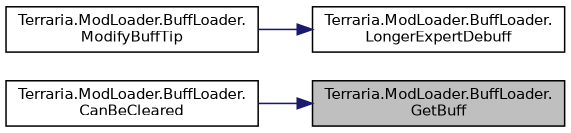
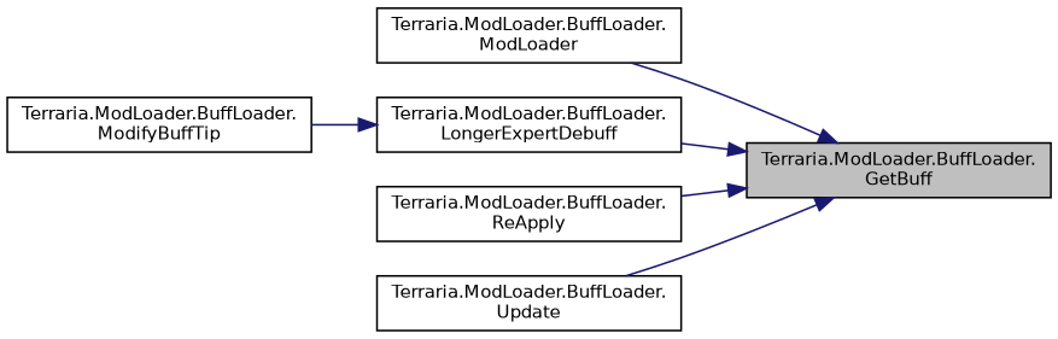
  digraph {
    rankdir=RL
    node [color=black fillcolor=white fontname=Helvetica fontsize=10 shape=record style=filled]
    edge [color=midnightblue dir=back fontname=Helvetica fontsize=10 labelfontname=Helvetica labelfontsize=10 style=solid]
    n1 [fillcolor=grey75 fontcolor=black height=0.2 label="Terraria.ModLoader.BuffLoader.\lGetBuff" width=0.4]
-   n2 [height=0.2 label="Terraria.ModLoader.BuffLoader.\lCanBeCleared" width=0.4]
+   n2 [height=0.2 label="Terraria.ModLoader.BuffLoader.\lModLoader" width=0.4]
    n3 [height=0.2 label="Terraria.ModLoader.BuffLoader.\lLongerExpertDebuff" width=0.4]
+   n4 [height=0.2 label="Terraria.ModLoader.BuffLoader.\lReApply" width=0.4]
+   n5 [height=0.2 label="Terraria.ModLoader.BuffLoader.\lUpdate" width=0.4]
    n6 [height=0.2 label="Terraria.ModLoader.BuffLoader.\lModifyBuffTip" width=0.4]
    n1 -> n2
+   n1 -> n3
+   n1 -> n4
+   n1 -> n5
    n3 -> n6
  }
